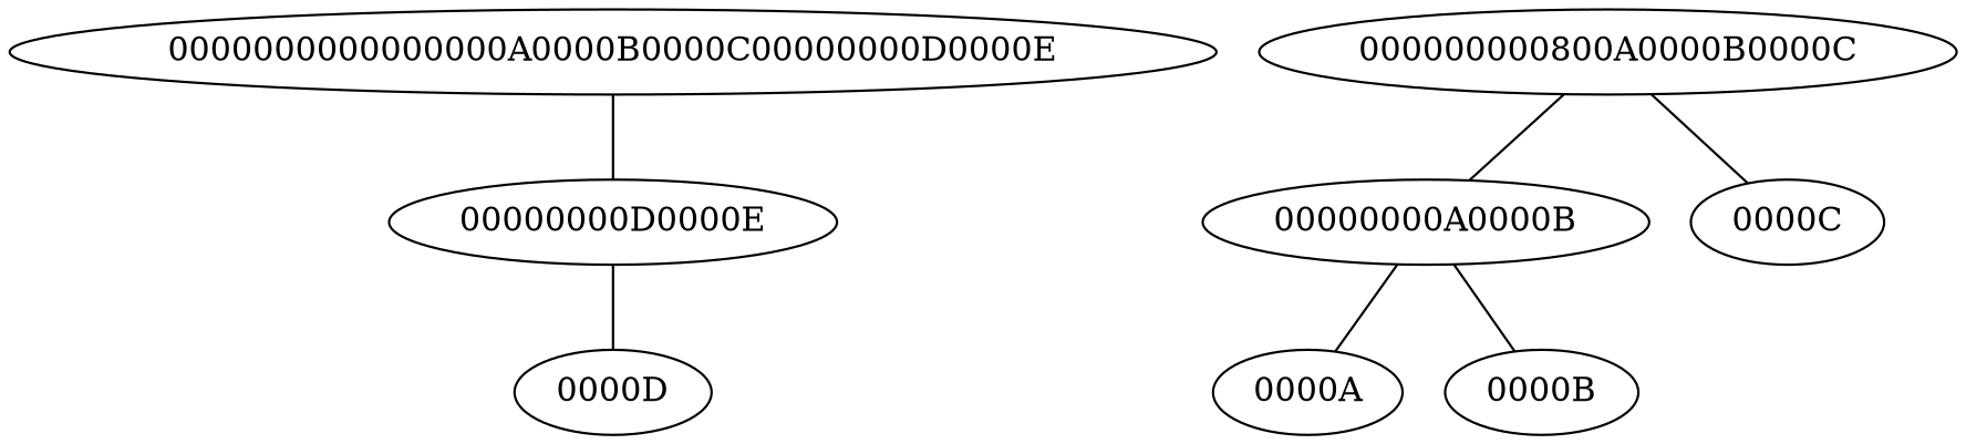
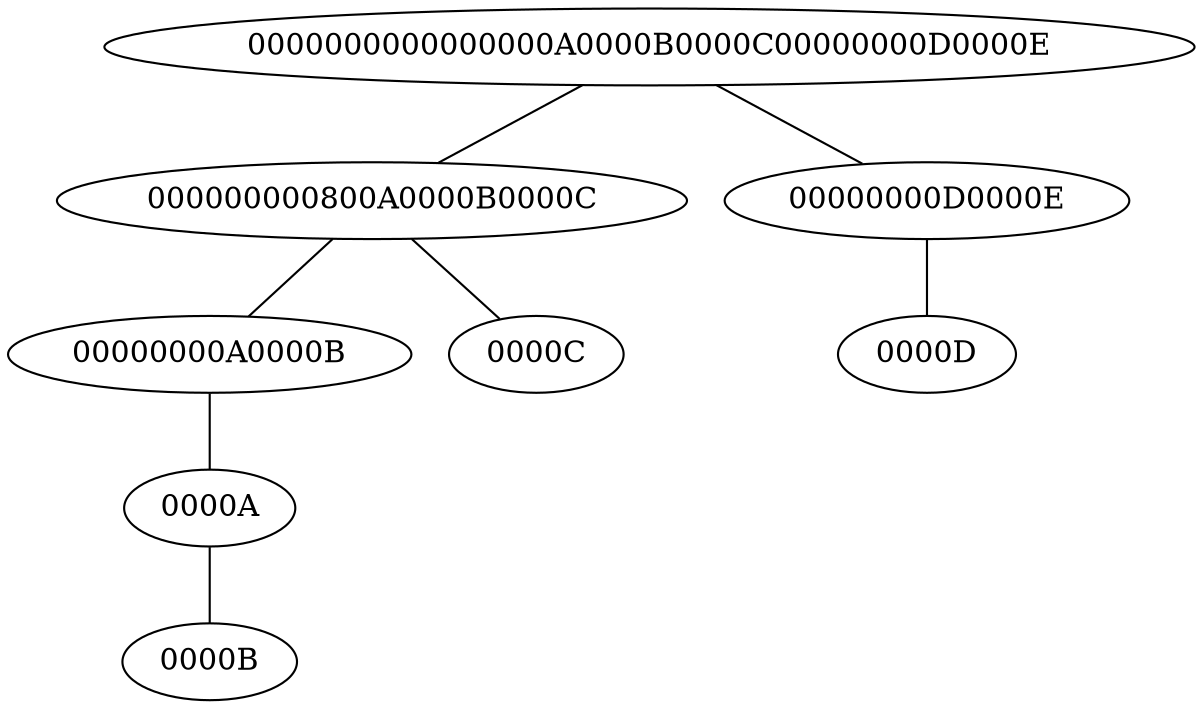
  graph {
    n1 [label="0000000000000000A0000B0000C00000000D0000E"]
    n2 [label="000000000800A0000B0000C"]
    n3 [label="00000000D0000E"]
    n4 [label="00000000A0000B"]
    n5 [label="0000C"]
    n6 [label="0000D"]
    n7 [label="0000A"]
    n8 [label="0000B"]
+   n1 -- n2
    n1 -- n3
    n2 -- n4
    n2 -- n5
    n3 -- n6
    n4 -- n7
-   n4 -- n8
+   n7 -- n8
  }
